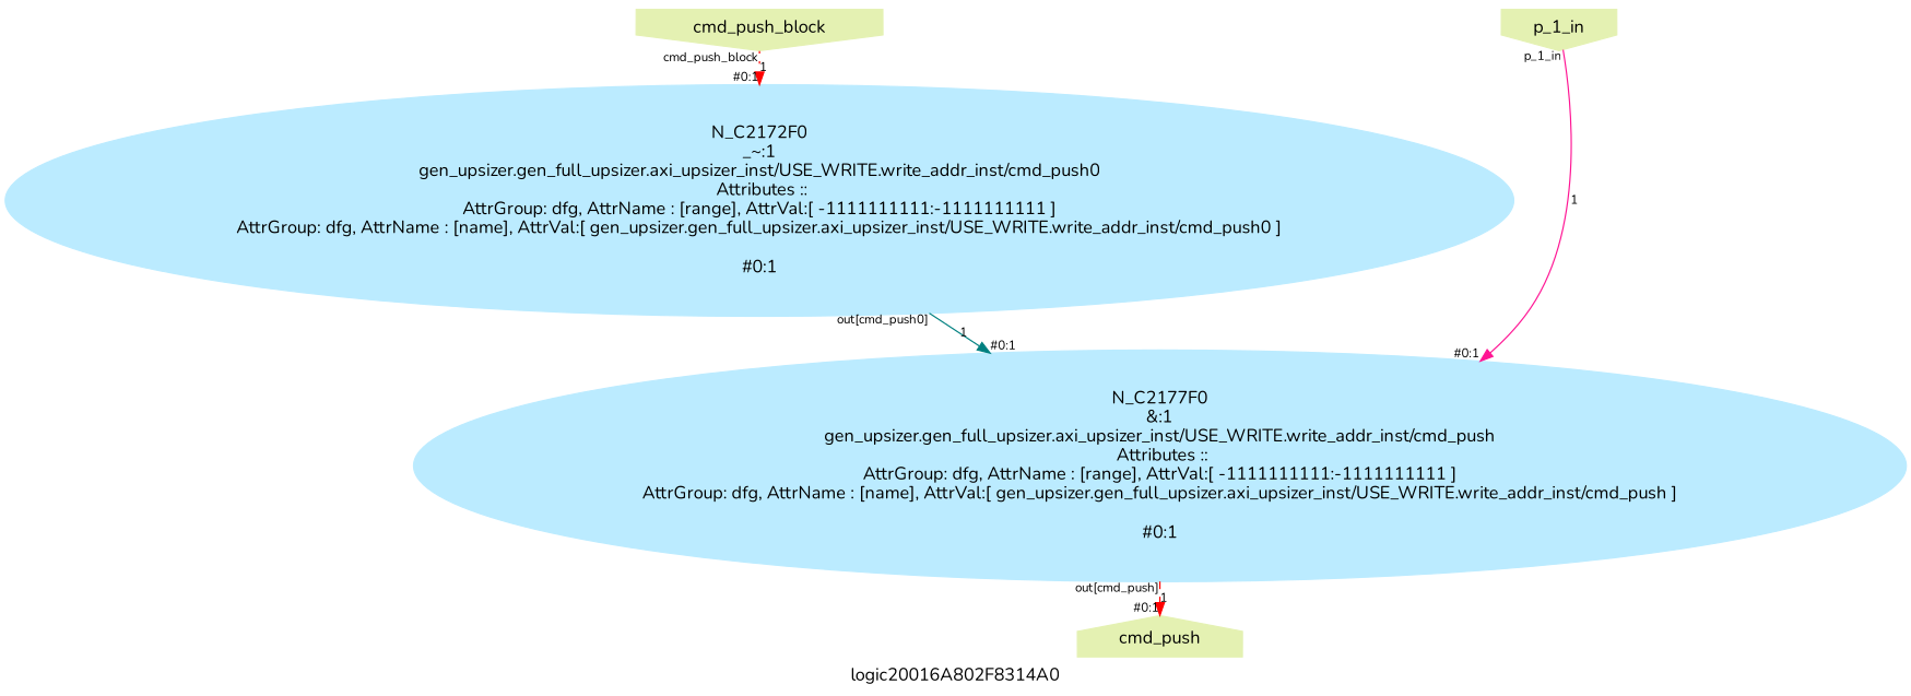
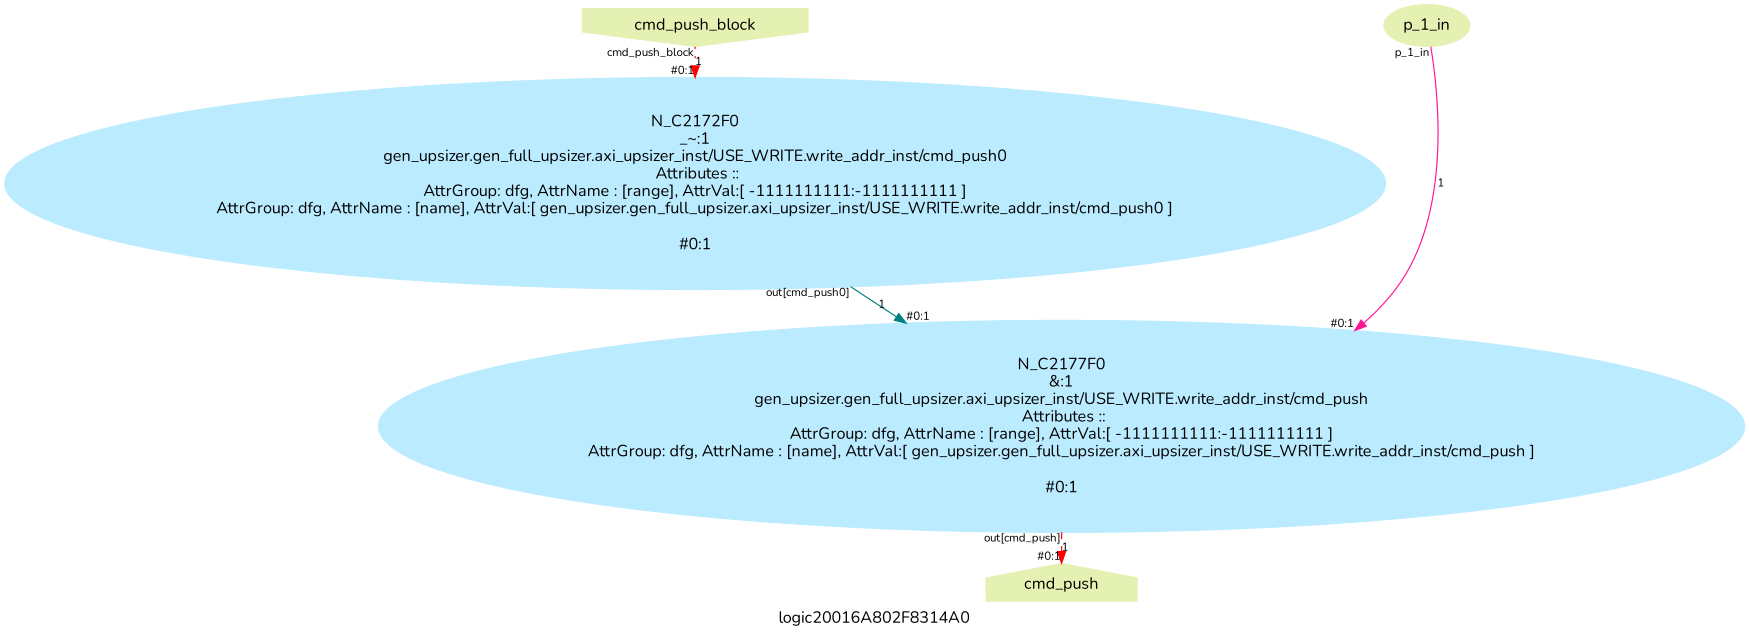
  digraph {
    label=logic20016A802F8314A0
    ranksep=0.1
    splines=true
    fontname=Nunito
    node [color="#e4f1b2" fontname=Nunito style=filled]
    edge [color=red fontname=Nunito fontsize=10 headlabel="#0:1" style=solid]
    n1 [label=cmd_push_block shape=invhouse]
-   n2 [label=p_1_in shape=invhouse]
+   n2 [label=p_1_in shape=ellipse]
    n3 [label=cmd_push shape=house]
    n4 [color="#bbebff" label="N_C2172F0\n_~:1\ngen_upsizer.gen_full_upsizer.axi_upsizer_inst/USE_WRITE.write_addr_inst/cmd_push0\n Attributes ::\nAttrGroup: dfg, AttrName : [range], AttrVal:[ -1111111111:-1111111111 ]\nAttrGroup: dfg, AttrName : [name], AttrVal:[ gen_upsizer.gen_full_upsizer.axi_upsizer_inst/USE_WRITE.write_addr_inst/cmd_push0 ]\n\n#0:1\n"]
    n5 [color="#bbebff" label="N_C2177F0\n&:1\ngen_upsizer.gen_full_upsizer.axi_upsizer_inst/USE_WRITE.write_addr_inst/cmd_push\n Attributes ::\nAttrGroup: dfg, AttrName : [range], AttrVal:[ -1111111111:-1111111111 ]\nAttrGroup: dfg, AttrName : [name], AttrVal:[ gen_upsizer.gen_full_upsizer.axi_upsizer_inst/USE_WRITE.write_addr_inst/cmd_push ]\n\n#0:1\n"]
    subgraph sub_1 {
      rank=source
      n1
      n2
    }
    subgraph sub_2 {
      rank=sink
      n3
    }
    n1 -> n4 [label=1 taillabel=cmd_push_block style=dotted]
    n2 -> n5 [color=deeppink label=1 taillabel=p_1_in]
    n4 -> n5 [color=teal label=1 taillabel="out[cmd_push0]"]
    n5 -> n3 [label=1 taillabel="out[cmd_push]" style=dashed]
  }
